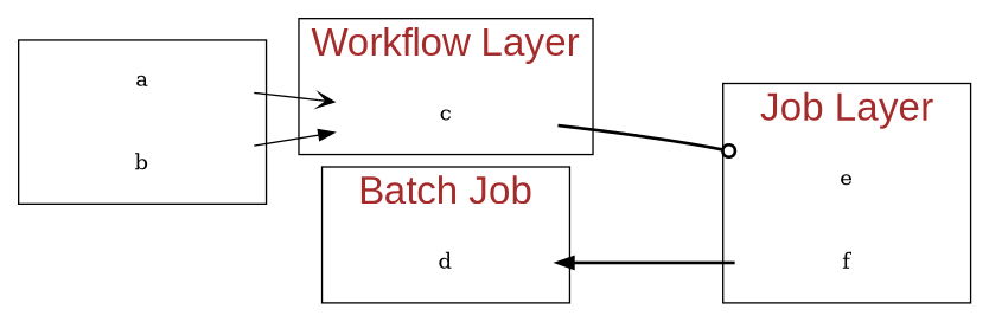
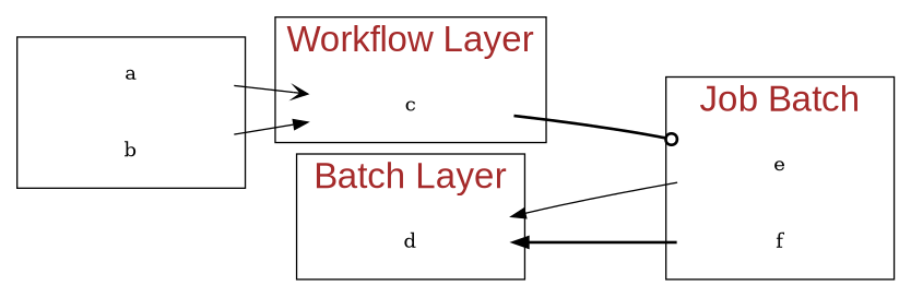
  digraph {
    fontcolor=brown
    fontname=Arial
    fontsize=25
    rankdir=LR
    node [color=darkgreen margin=0 shape=none]
    edge [fontname=Arial fontsize=20 style=solid]
    a [color=gray40 width=2]
    b [width=2]
    c [width=2]
    d [width=2]
    e [width=2]
    f [color=gray40 width=2]
    subgraph cluster_1 {
      a
      b
    }
    subgraph cluster_2 {
      label="Workflow Layer"
      c
    }
    subgraph cluster_3 {
-     label="Batch Job"
+     label="Batch Layer"
      d
    }
    subgraph cluster_4 {
-     label="Job Layer"
+     label="Job Batch"
      e
      f
    }
    a -> c [arrowhead=vee]
    b -> c [arrowhead=normal]
    c -> e [arrowhead=odot style=bold]
+   d -> e [dir=back label="            "]
    d -> f [dir=back label="            " style=bold]
  }
